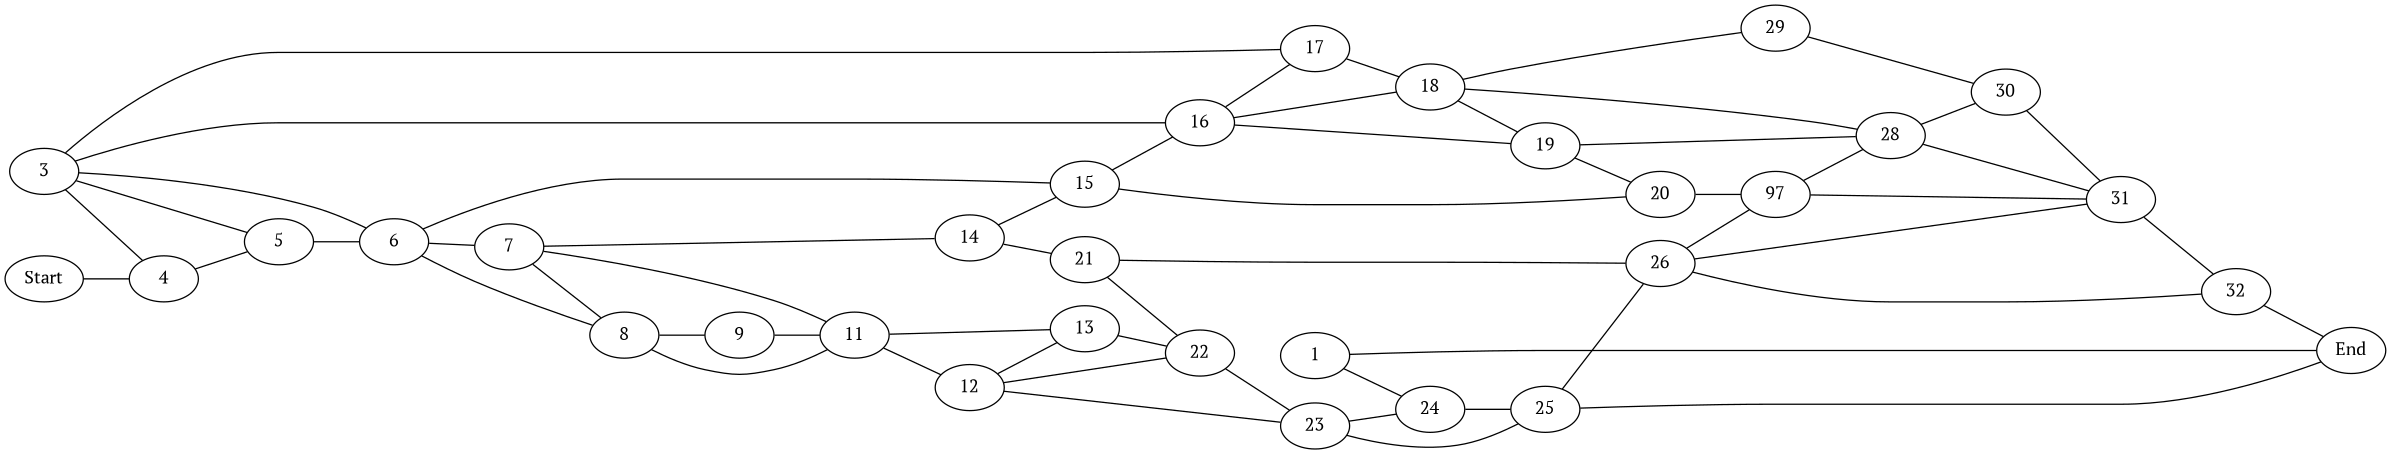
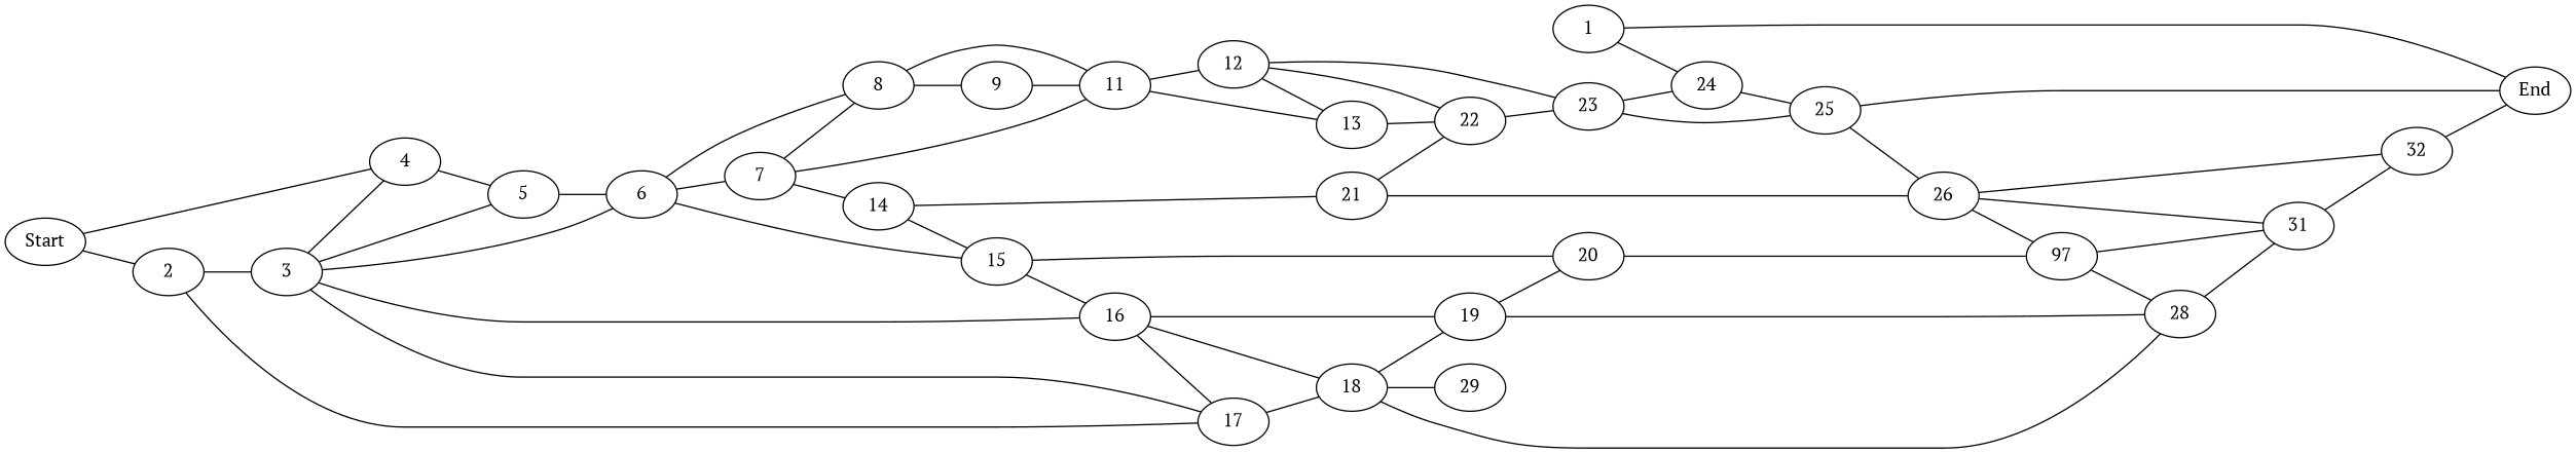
  graph {
    fontname="PT Serif"
    rankdir=LR
    node [fontname="PT Serif"]
    edge [fontname="PT Serif"]
    Start
+   2
    4
    3
    17
    5
    1
    24
    End
    25
    6
    16
    18
    8
    7
    15
    19
    11
    9
    14
    20
    12
    13
    21
    22
    23
    26
    n28 [label=97]
    28
    29
    31
-   30
    32
+   Start -- 2
    Start -- 4
+   2 -- 3
+   2 -- 17
    4 -- 5
    3 -- 4
    3 -- 17
    3 -- 5
    3 -- 6
    3 -- 16
    17 -- 18
    5 -- 6
    1 -- 24
    1 -- End
    24 -- 25
    25 -- End
    25 -- 26
    6 -- 8
    6 -- 7
    6 -- 15
    16 -- 17
    16 -- 18
    16 -- 19
    18 -- 19
    18 -- 28
    18 -- 29
    8 -- 11
    8 -- 9
    7 -- 8
    7 -- 11
    7 -- 14
    15 -- 16
    15 -- 20
    19 -- 20
    19 -- 28
    11 -- 12
    11 -- 13
    9 -- 11
    14 -- 15
    14 -- 21
    20 -- n28
    12 -- 13
    12 -- 22
    12 -- 23
    13 -- 22
    21 -- 22
    21 -- 26
    22 -- 23
    23 -- 24
    23 -- 25
    26 -- n28
    26 -- 31
    26 -- 32
    n28 -- 28
    n28 -- 31
    28 -- 31
-   28 -- 30
-   29 -- 30
    31 -- 32
-   30 -- 31
    32 -- End
  }
